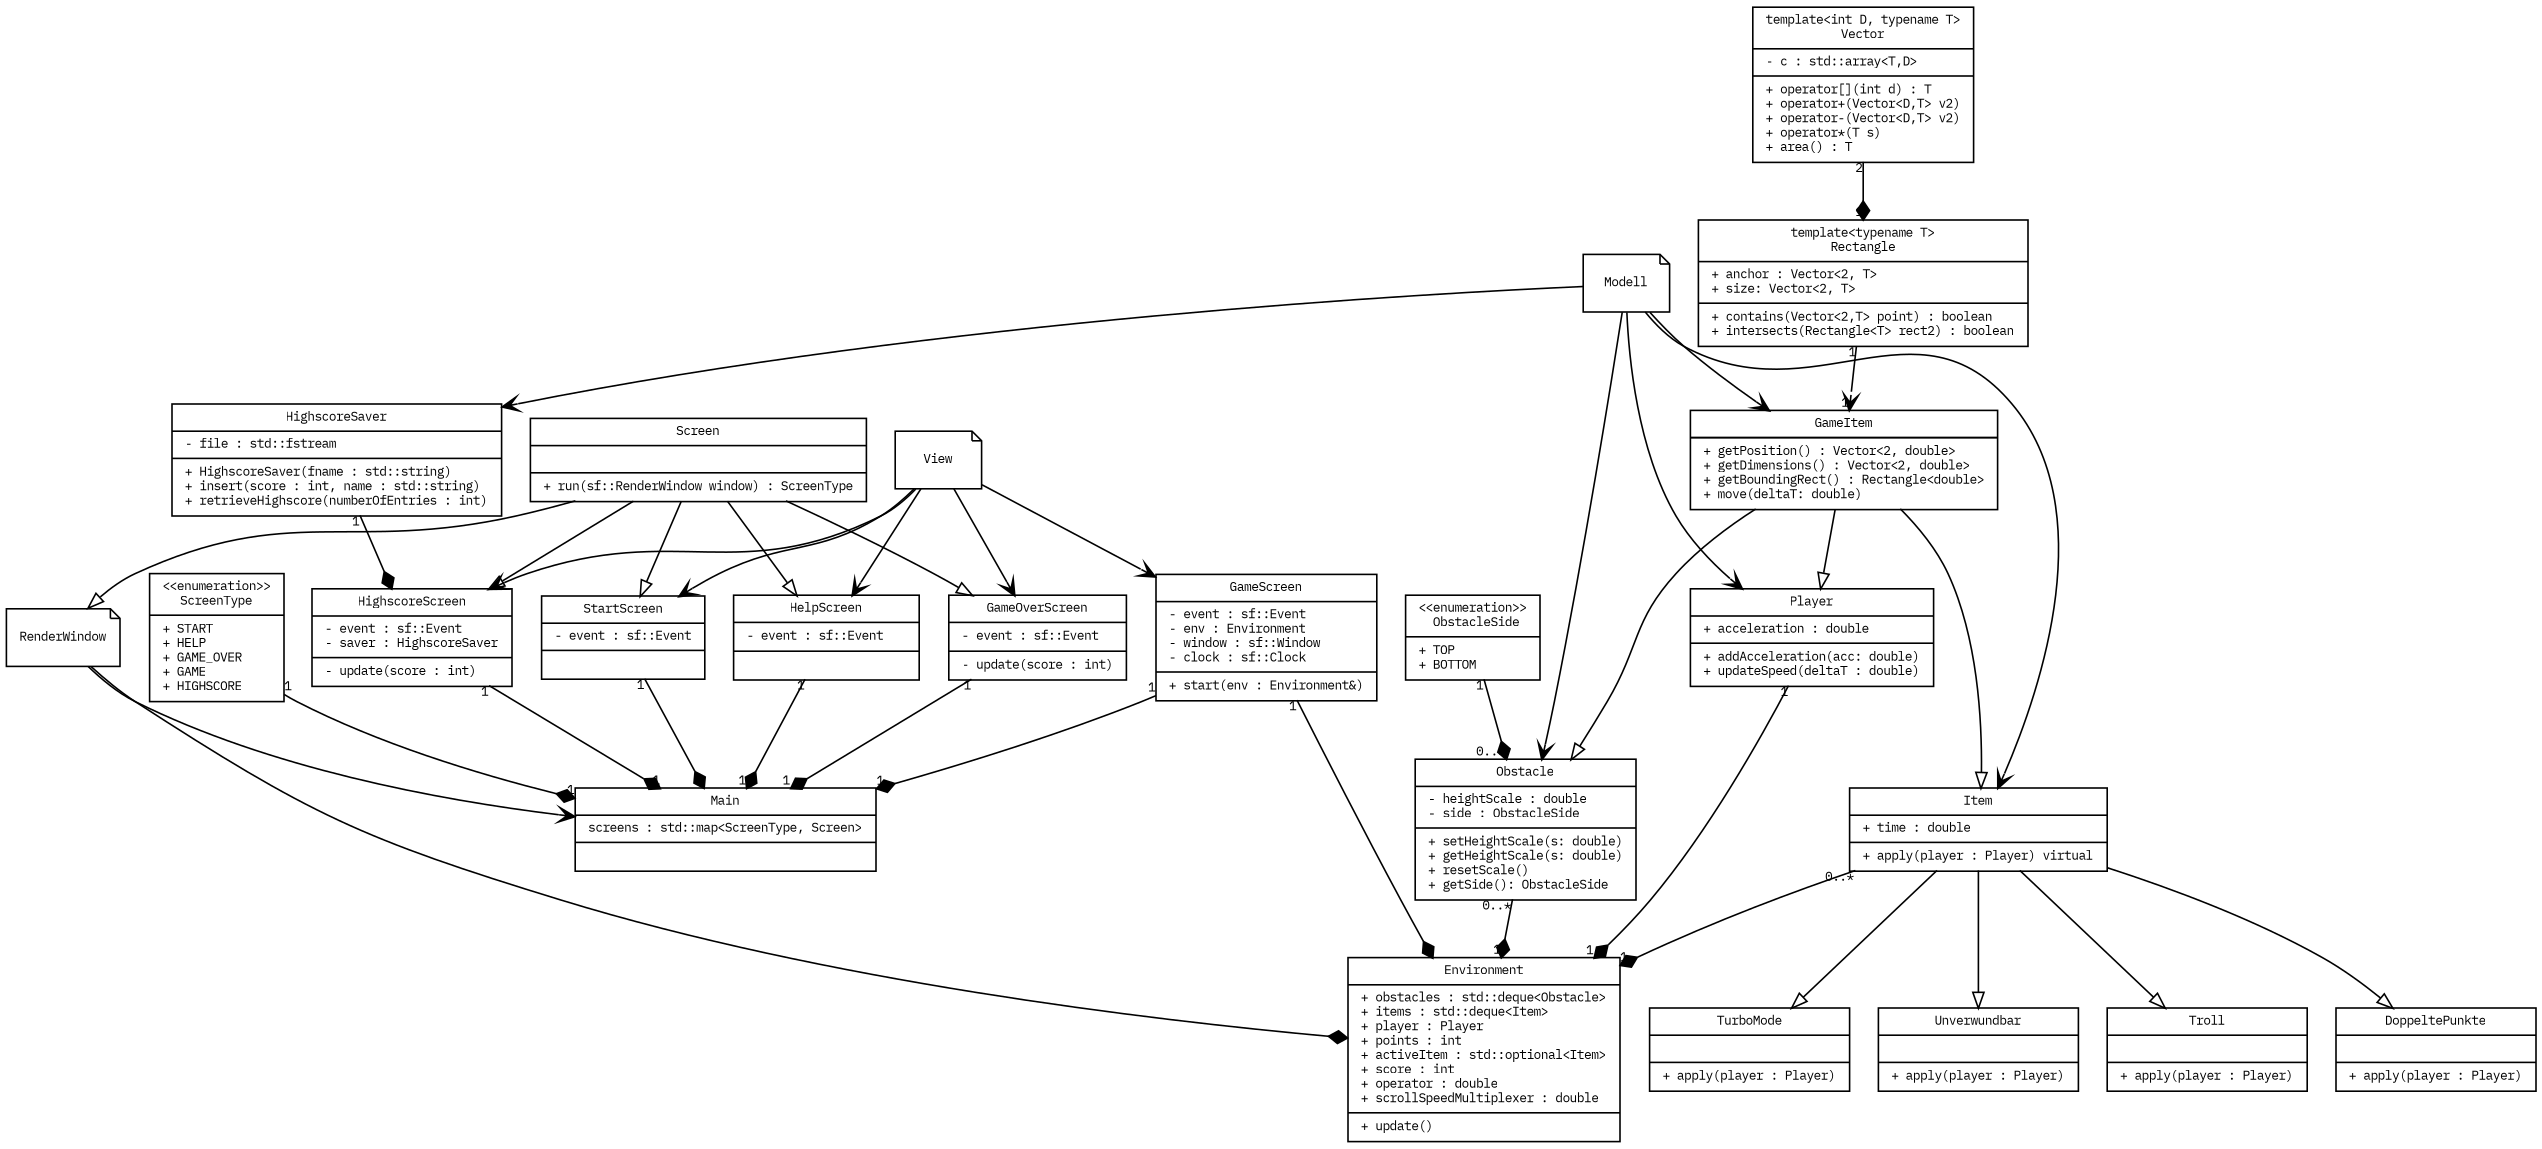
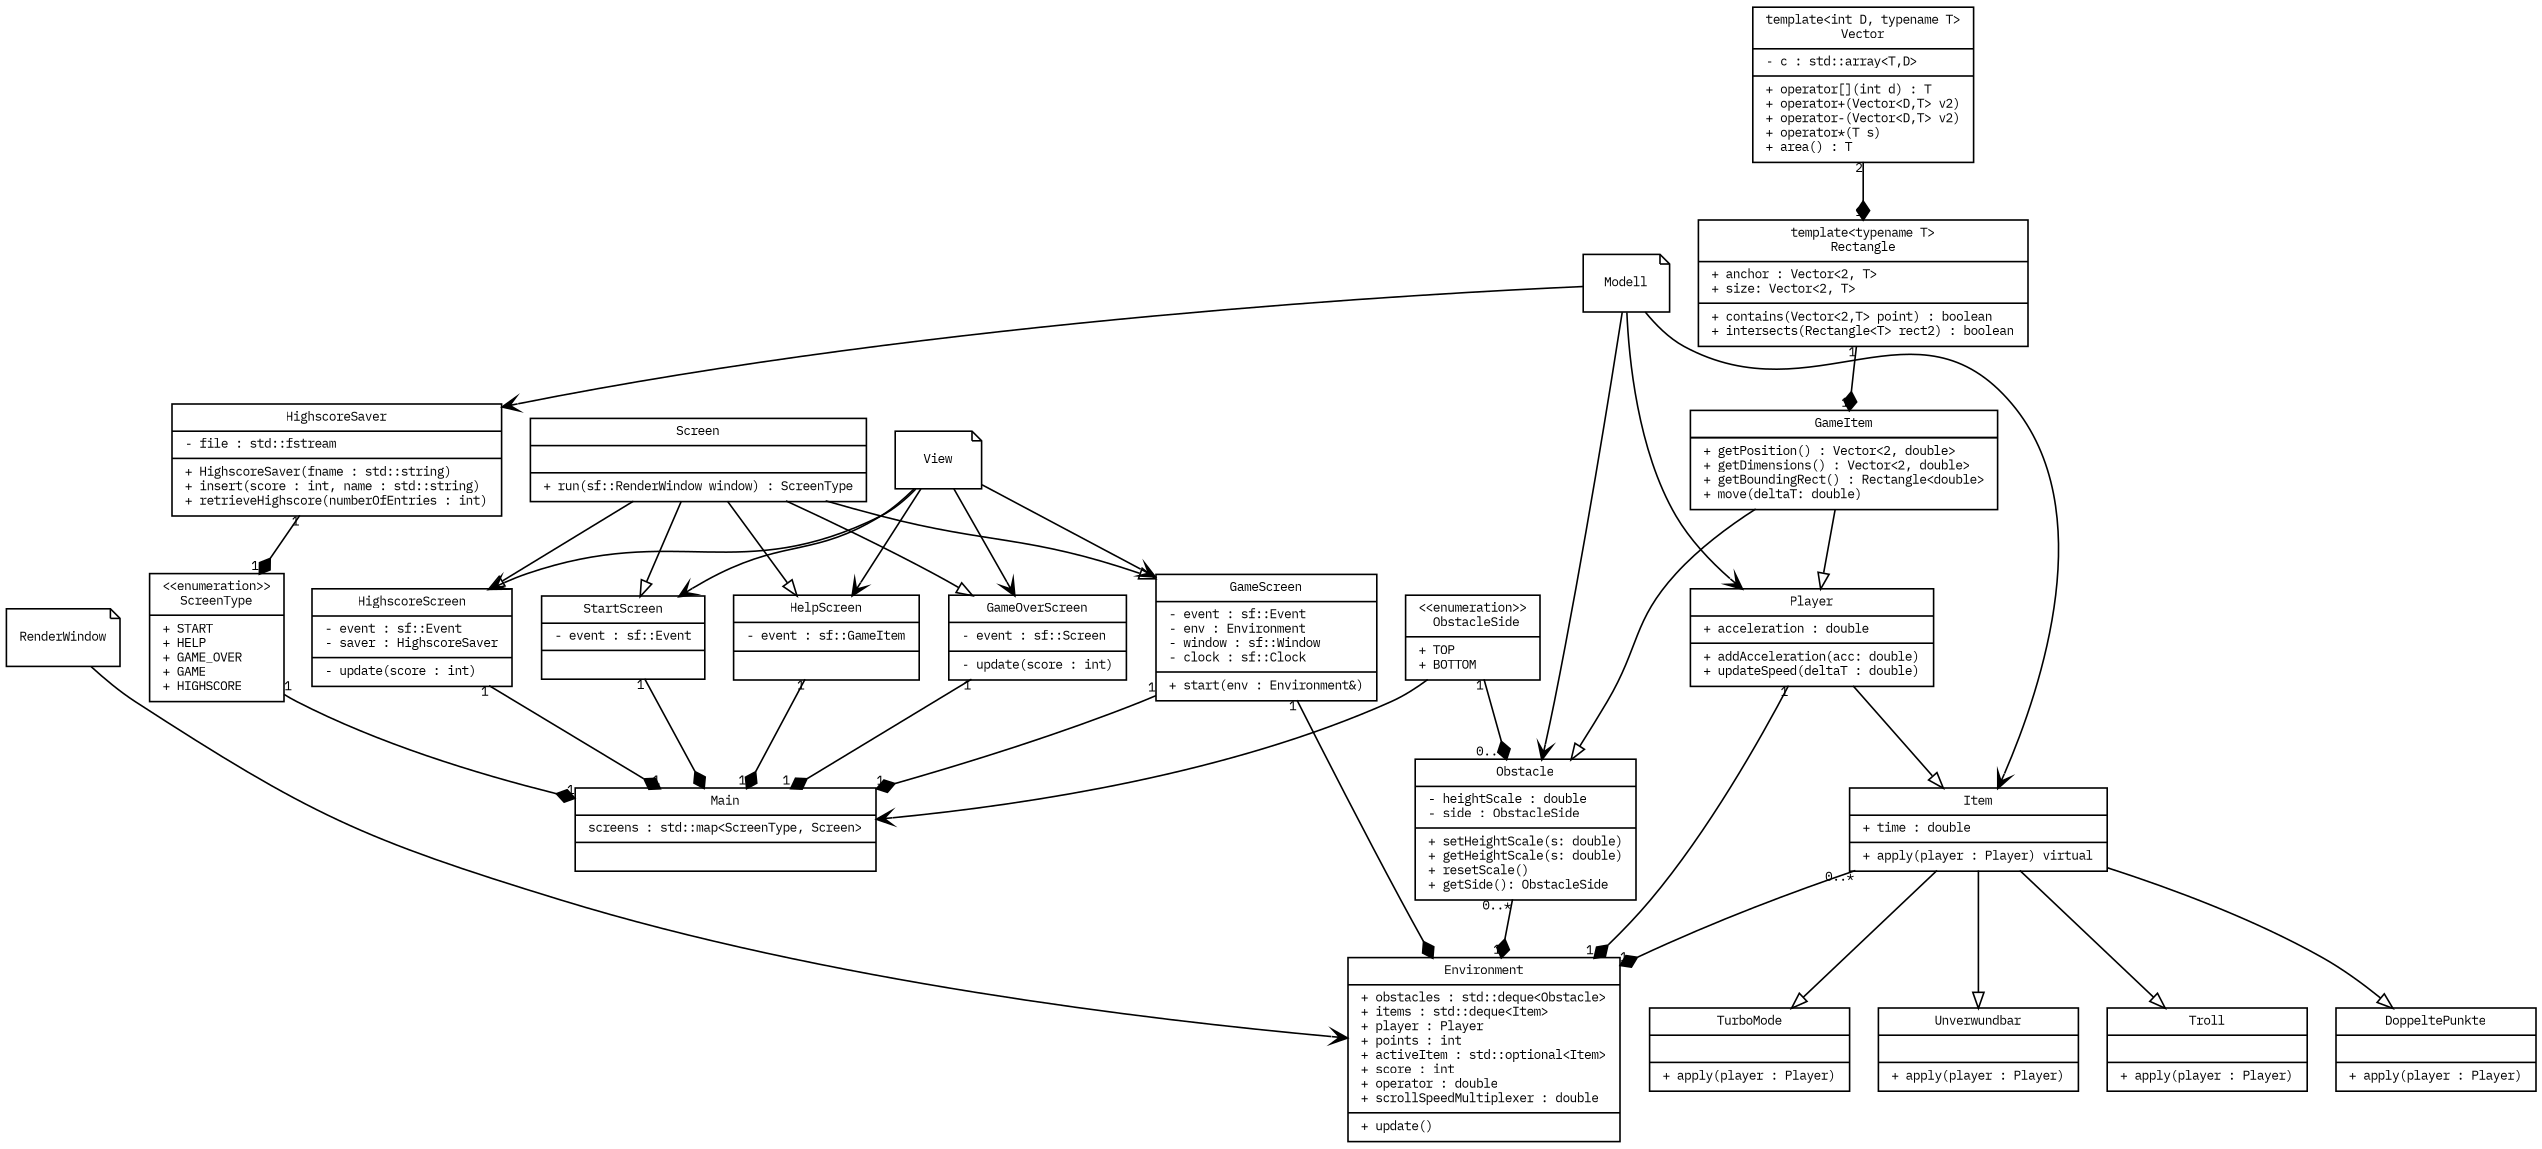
  digraph {
    fontname="IBM Plex Mono"
    fontsize=8
    node [fontname="IBM Plex Mono" fontsize=8 shape=record]
    edge [arrowhead=diamond fontname="IBM Plex Mono" fontsize=8]
    n1 [label="{Main|screens : std::map\<ScreenType, Screen\>|}"]
    n2 [label="{\<\<enumeration\>\>\nScreenType|+ START\l+ HELP\l+ GAME_OVER\l+ GAME\l+ HIGHSCORE\l}"]
    n3 [label="{Screen||+ run(sf::RenderWindow window) : ScreenType\l}"]
    n4 [label="{StartScreen|- event : sf::Event\l|}"]
-   n5 [label="{HelpScreen|- event : sf::Event\l|}"]
-   n6 [label="{GameOverScreen|- event : sf::Event\l|- update(score : int)\l}"]
+   n5 [label="{HelpScreen|- event : sf::GameItem\l|}"]
+   n6 [label="{GameOverScreen|- event : sf::Screen\l|- update(score : int)\l}"]
    n7 [label="{HighscoreScreen|- event : sf::Event\l- saver : HighscoreSaver|- update(score : int)\l}"]
    n8 [label="{GameScreen|- event : sf::Event\l- env : Environment\l- window : sf::Window\l- clock : sf::Clock\l|+ start(env : Environment&)\l}"]
    n9 [label="{Environment|+ obstacles : std::deque\<Obstacle\>\l+ items : std::deque\<Item\>\l+ player : Player\l+ points : int\l+ activeItem : std::optional\<Item\>\l+ score : int\l+ operator : double\l+ scrollSpeedMultiplexer : double\l|+ update()\l}"]
    n10 [label="{HighscoreSaver|- file : std::fstream\l|+ HighscoreSaver(fname : std::string)\l+ insert(score : int, name : std::string)\l+ retrieveHighscore(numberOfEntries : int)\l}"]
    n11 [label="{GameItem|- boundingRect : Rectangle<double>\l- speed : Vector\<2, double\>\l|+ getPosition() : Vector\<2, double\>\l+ getDimensions() : Vector\<2, double\>\l+ getBoundingRect() : Rectangle\<double\>\l+ move(deltaT: double)\l}"]
    n12 [label="{Obstacle|- heightScale : double\l- side : ObstacleSide\l|+ setHeightScale(s: double)\l+ getHeightScale(s: double)\l+ resetScale()\l+ getSide(): ObstacleSide\l}"]
    n13 [label="{Item|+ time : double\l| + apply(player : Player) virtual\l}"]
    n14 [label="{Player|+ acceleration : double\l|+ addAcceleration(acc: double)\l+ updateSpeed(deltaT : double)\l}"]
    n15 [label="{Unverwundbar||+ apply(player : Player)\l}"]
    n16 [label="{Troll||+ apply(player : Player)\l}"]
    n17 [label="{DoppeltePunkte||+ apply(player : Player)\l}"]
    n18 [label="{TurboMode||+ apply(player : Player)\l}"]
    n19 [label="{\<\<enumeration\>\>\n ObstacleSide|+ TOP\l+ BOTTOM\l}"]
    n20 [label="{template\<typename T\>\nRectangle|+ anchor : Vector\<2, T\>\l+ size: Vector\<2, T\>\l|+ contains(Vector\<2,T\> point) : boolean\l+ intersects(Rectangle\<T\> rect2) : boolean\l}"]
    n21 [label="{template\<int D, typename T\>\nVector|- c : std::array\<T,D\>\l|+ operator[](int d) : T\l+ operator+(Vector\<D,T\> v2)\l+ operator-(Vector\<D,T\> v2)\l+ operator*(T s)\l+ area() : T\l}"]
    n22 [label=Modell shape=note]
    n23 [label=View shape=note]
    n24 [label=RenderWindow shape=note]
    n2 -> n1 [headlabel=1 taillabel=1]
    n3 -> n4 [arrowhead=onormal]
    n3 -> n5 [arrowhead=onormal]
    n3 -> n6 [arrowhead=onormal]
    n3 -> n7 [arrowhead=onormal]
-   n3 -> n24 [arrowhead=onormal]
+   n3 -> n8 [arrowhead=onormal]
    n4 -> n1 [headlabel=1 taillabel=1]
    n5 -> n1 [headlabel=1 taillabel=1]
    n6 -> n1 [headlabel=1 taillabel=1]
    n7 -> n1 [headlabel=1 taillabel=1]
    n8 -> n1 [headlabel=1 taillabel=1]
    n8 -> n9 [headlabel=1 taillabel=1]
-   n10 -> n7 [headlabel=1 taillabel=1]
+   n10 -> n2 [headlabel=1 taillabel=1]
    n11 -> n12 [arrowhead=onormal]
-   n11 -> n13 [arrowhead=onormal]
+   n14 -> n13 [arrowhead=onormal]
    n11 -> n14 [arrowhead=onormal]
    n12 -> n9 [headlabel=1 taillabel="0..*"]
    n13 -> n9 [headlabel=1 taillabel="0..*"]
    n13 -> n15 [arrowhead=onormal]
    n13 -> n16 [arrowhead=onormal]
    n13 -> n17 [arrowhead=onormal]
    n13 -> n18 [arrowhead=onormal]
    n14 -> n9 [headlabel=1 taillabel=1]
    n19 -> n12 [headlabel="0..*" taillabel=1]
-   n20 -> n11 [arrowhead=vee headlabel=1 taillabel=1]
+   n20 -> n11 [headlabel=1 taillabel=1]
    n21 -> n20 [headlabel=1 taillabel=2]
    n22 -> n10 [arrowhead=vee]
-   n22 -> n11 [arrowhead=vee]
    n22 -> n12 [arrowhead=vee]
    n22 -> n13 [arrowhead=vee]
    n22 -> n14 [arrowhead=vee]
    n23 -> n4 [arrowhead=vee]
    n23 -> n5 [arrowhead=vee]
    n23 -> n6 [arrowhead=vee]
    n23 -> n7 [arrowhead=vee]
    n23 -> n8 [arrowhead=vee]
-   n24 -> n1 [arrowhead=vee]
-   n24 -> n9
+   n19 -> n1 [arrowhead=vee]
+   n24 -> n9 [arrowhead=vee]
  }
